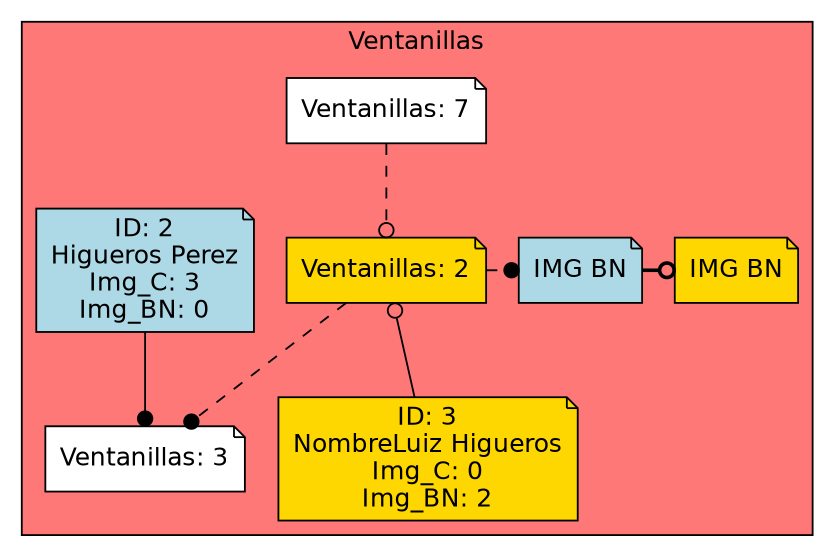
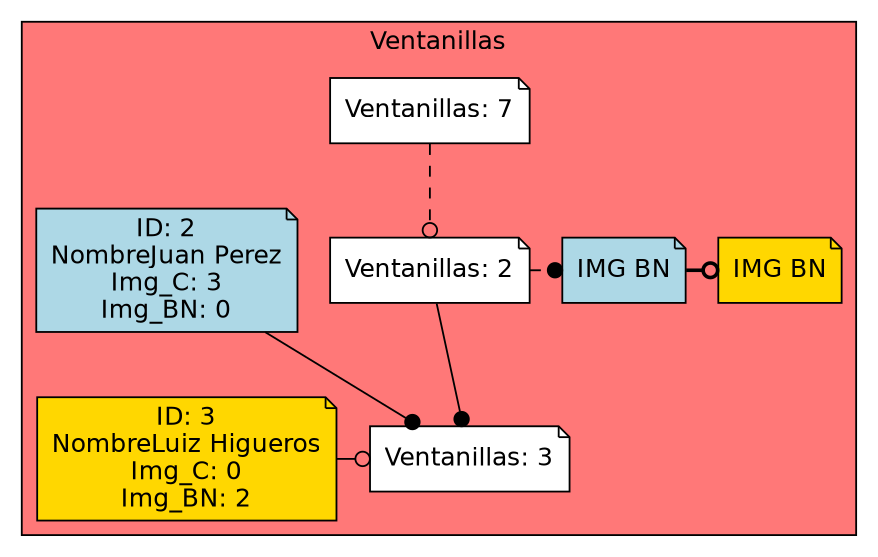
  digraph {
    fontname="DejaVu Sans"
    node [fillcolor=gold fontname="DejaVu Sans" shape=note style=filled]
    edge [arrowhead=odot fontname="DejaVu Sans" style=solid]
    n1 [fillcolor=white group=1 label="Ventanillas: 7"]
-   n2 [group=2 label="Ventanillas: 2"]
-   n3 [fillcolor=lightblue group=2 label="ID: 2\nHigueros Perez\nImg_C: 3\nImg_BN: 0"]
+   n2 [fillcolor=white group=2 label="Ventanillas: 2"]
+   n3 [fillcolor=lightblue group=2 label="ID: 2\nNombreJuan Perez\nImg_C: 3\nImg_BN: 0"]
    n4 [fillcolor=lightblue label="IMG BN"]
    n5 [label="IMG BN"]
    n6 [fillcolor=white group=3 label="Ventanillas: 3"]
    n7 [group=3 label="ID: 3\nNombreLuiz Higueros\nImg_C: 0\nImg_BN: 2"]
    subgraph cluster_1 {
      bgcolor="#FF7878"
      label=" Ventanillas "
      subgraph sub_2 {
        bgcolor="#FF7878"
        label=" Ventanillas "
        rank=same
        n1
      }
      subgraph sub_3 {
        bgcolor="#FF7878"
        label=" Ventanillas "
        rank=same
        n2
        n3
        n4
        n5
      }
      subgraph sub_4 {
        bgcolor="#FF7878"
        label=" Ventanillas "
        rank=same
        n6
        n7
      }
    }
    n1 -> n2 [style=dashed]
    n2 -> n4 [arrowhead=dot style=dashed]
-   n2 -> n6 [arrowhead=dot style=dashed]
+   n2 -> n6 [arrowhead=dot]
    n3 -> n6 [arrowhead=dot]
    n4 -> n5 [style=bold]
-   n7 -> n2
+   n7 -> n6
  }
